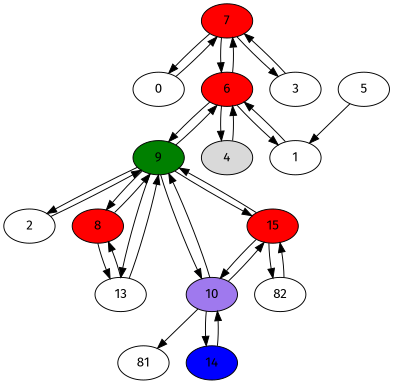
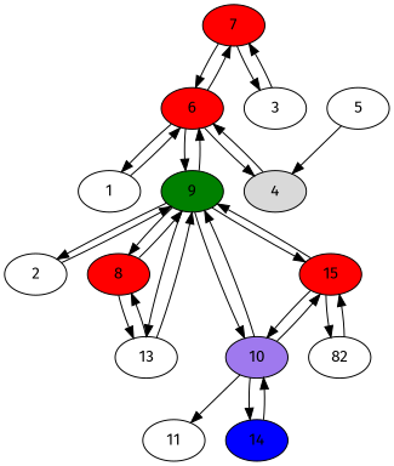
  digraph {
    fontname="Fira Sans"
    node [fillcolor="#FFFFFF" fontname="Fira Sans" style=filled]
    edge [fontname="Fira Sans"]
    7 [fillcolor="#FF0000"]
-   0
    6 [fillcolor="#FF0000"]
    3
    1
    9 [fillcolor="#008000"]
    4 [fillcolor="#D9D9D9"]
    2
    8 [fillcolor="#FF0000"]
    13
    10 [fillcolor="#9F79EE"]
    15 [fillcolor="#FF0000"]
    5
-   11 [label=81]
+   11
    14 [fillcolor="#0000FF"]
    n16 [label=82]
-   7 -> 0
    7 -> 6
    7 -> 3
-   0 -> 7
    6 -> 7
    6 -> 1
    6 -> 9
    6 -> 4
    3 -> 7
    1 -> 6
    9 -> 6
    9 -> 2
    9 -> 8
    9 -> 13
    9 -> 10
    9 -> 15
    4 -> 6
    2 -> 9
    8 -> 9
    8 -> 13
    13 -> 9
    13 -> 8
    10 -> 9
    10 -> 15
    10 -> 11
    10 -> 14
    15 -> 9
    15 -> 10
    15 -> n16
-   5 -> 1
+   5 -> 4
    14 -> 10
    n16 -> 15
  }
